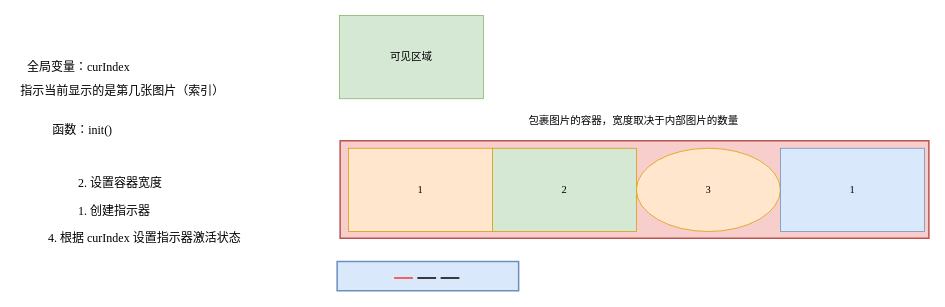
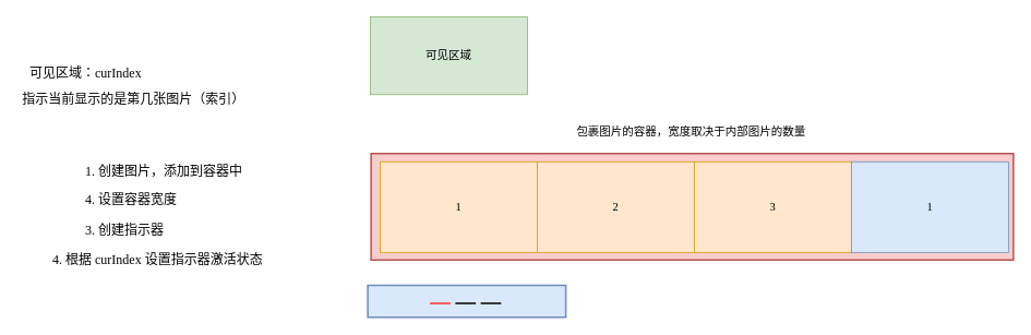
  <mxCell id="0" />
  <mxCell id="1" parent="0" />
  <mxCell id="2" value="包裹图片的容器，宽度取决于内部图片的数量" style="text;html=1;align=center;verticalAlign=middle;resizable=0;points=[];autosize=1;strokeColor=none;fontFamily=Roboto Mono;fontSize=14;" parent="1" vertex="1"><mxGeometry x="699" y="150" width="290" height="21" as="geometry" /></mxCell>
- <mxCell id="3" value="函数：init()" style="text;html=1;align=center;verticalAlign=middle;resizable=0;points=[];autosize=1;strokeColor=none;fontFamily=Roboto Mono;fontSize=16;" parent="1" vertex="1"><mxGeometry x="51" y="161" width="116" height="23" as="geometry" /></mxCell>
- <mxCell id="5" value="2. 设置容器宽度" style="text;html=1;align=left;verticalAlign=middle;resizable=0;points=[];autosize=1;strokeColor=none;fontFamily=Roboto Mono;fontSize=16;" parent="1" vertex="1"><mxGeometry x="102" y="231" width="135" height="23" as="geometry" /></mxCell>
- <mxCell id="6" value="1. 创建指示器" style="text;html=1;align=left;verticalAlign=middle;resizable=0;points=[];autosize=1;strokeColor=none;fontFamily=Roboto Mono;fontSize=16;" parent="1" vertex="1"><mxGeometry x="102" y="268" width="119" height="23" as="geometry" /></mxCell>
- <mxCell id="7" value="可见区域" style="rounded=0;whiteSpace=wrap;html=1;fillColor=#d5e8d4;strokeColor=#82b366;fontFamily=Roboto Mono;fontSize=14;verticalAlign=middle;" parent="1" vertex="1"><mxGeometry x="452" y="20" width="192" height="111" as="geometry" /></mxCell>
- <mxCell id="8" value="全局变量：curIndex" style="text;html=1;align=center;verticalAlign=middle;resizable=0;points=[];autosize=1;strokeColor=none;fontSize=16;labelBackgroundColor=none;fontFamily=Roboto Mono;" parent="1" vertex="1"><mxGeometry x="20" y="77" width="167" height="23" as="geometry" /></mxCell>
+ <mxCell id="4" value="1. 创建图片，添加到容器中" style="text;html=1;align=left;verticalAlign=middle;resizable=0;points=[];autosize=1;strokeColor=none;fontFamily=Roboto Mono;fontSize=16;" parent="1" vertex="1"><mxGeometry x="102" y="196" width="215" height="23" as="geometry" /></mxCell>
+ <mxCell id="5" value="4. 设置容器宽度" style="text;html=1;align=left;verticalAlign=middle;resizable=0;points=[];autosize=1;strokeColor=none;fontFamily=Roboto Mono;fontSize=16;" parent="1" vertex="1"><mxGeometry x="102" y="231" width="135" height="23" as="geometry" /></mxCell>
+ <mxCell id="6" value="3. 创建指示器" style="text;html=1;align=left;verticalAlign=middle;resizable=0;points=[];autosize=1;strokeColor=none;fontFamily=Roboto Mono;fontSize=16;" parent="1" vertex="1"><mxGeometry x="102" y="268" width="119" height="23" as="geometry" /></mxCell>
+ <mxCell id="7" value="可见区域" style="rounded=0;whiteSpace=wrap;html=1;fillColor=#d5e8d4;strokeColor=#82b366;fontFamily=Roboto Mono;fontSize=14;verticalAlign=middle;" parent="1" vertex="1"><mxGeometry x="452" y="20" width="192" height="95" as="geometry" /></mxCell>
+ <mxCell id="8" value="可见区域：curIndex" style="text;html=1;align=center;verticalAlign=middle;resizable=0;points=[];autosize=1;strokeColor=none;fontSize=16;labelBackgroundColor=none;fontFamily=Roboto Mono;" parent="1" vertex="1"><mxGeometry x="20" y="77" width="167" height="23" as="geometry" /></mxCell>
  <mxCell id="9" value="指示当前显示的是第几张图片（索引）" style="text;html=1;align=left;verticalAlign=middle;resizable=0;points=[];autosize=1;strokeColor=none;fontSize=16;fontFamily=Roboto Mono;fontColor=#000000;" parent="1" vertex="1"><mxGeometry x="25" y="108" width="282" height="23" as="geometry" /></mxCell>
  <mxCell id="10" value="" style="rounded=0;whiteSpace=wrap;html=1;fontFamily=Roboto Mono;fontSize=14;strokeColor=#6c8ebf;strokeWidth=2;fillColor=#dae8fc;verticalAlign=middle;" parent="1" vertex="1"><mxGeometry x="449" y="348" width="242" height="39" as="geometry" /></mxCell>
  <mxCell id="11" value="" style="endArrow=none;html=1;fontFamily=Roboto Mono;fontSize=14;strokeWidth=2;verticalAlign=top;strokeColor=#FF3333;" parent="1" edge="1"><mxGeometry width="50" height="50" relative="1" as="geometry"><mxPoint x="525" y="370" as="sourcePoint" /><mxPoint x="550" y="370" as="targetPoint" /></mxGeometry></mxCell>
  <mxCell id="12" value="" style="endArrow=none;html=1;fontFamily=Roboto Mono;fontSize=14;strokeWidth=2;verticalAlign=top;" parent="1" edge="1"><mxGeometry width="50" height="50" relative="1" as="geometry"><mxPoint x="556" y="370" as="sourcePoint" /><mxPoint x="581" y="370" as="targetPoint" /></mxGeometry></mxCell>
  <mxCell id="13" value="" style="endArrow=none;html=1;fontFamily=Roboto Mono;fontSize=14;strokeWidth=2;verticalAlign=top;fillColor=#f8cecc;" parent="1" edge="1"><mxGeometry width="50" height="50" relative="1" as="geometry"><mxPoint x="587" y="370" as="sourcePoint" /><mxPoint x="612" y="370" as="targetPoint" /></mxGeometry></mxCell>
  <mxCell id="14" value="4. 根据 curIndex 设置指示器激活状态" style="text;html=1;align=left;verticalAlign=middle;resizable=0;points=[];autosize=1;strokeColor=none;fontFamily=Roboto Mono;fontSize=16;" parent="1" vertex="1"><mxGeometry x="62" y="305" width="311" height="23" as="geometry" /></mxCell>
  <mxCell id="15" value="" style="rounded=0;whiteSpace=wrap;html=1;fontFamily=Roboto Mono;fontSize=14;strokeColor=#b85450;strokeWidth=2;fillColor=#f8cecc;verticalAlign=top;" parent="1" vertex="1"><mxGeometry x="453" y="187" width="785" height="130" as="geometry" /></mxCell>
  <mxCell id="16" value="1" style="rounded=0;whiteSpace=wrap;html=1;fillColor=#ffe6cc;strokeColor=#d79b00;fontFamily=Roboto Mono;fontSize=14;verticalAlign=middle;" parent="1" vertex="1"><mxGeometry x="464" y="197" width="192" height="111" as="geometry" /></mxCell>
- <mxCell id="17" value="2" style="rounded=0;whiteSpace=wrap;html=1;fillColor=#d5e8d4;strokeColor=#d79b00;fontFamily=Roboto Mono;fontSize=14;verticalAlign=middle;" parent="1" vertex="1"><mxGeometry x="656" y="197" width="192" height="111" as="geometry" /></mxCell>
- <mxCell id="18" value="&lt;span&gt;3&lt;/span&gt;" style="ellipse;whiteSpace=wrap;html=1;fillColor=#ffe6cc;strokeColor=#d79b00;fontFamily=Roboto Mono;fontSize=14;verticalAlign=middle;" parent="1" vertex="1"><mxGeometry x="848" y="197" width="192" height="111" as="geometry" /></mxCell>
+ <mxCell id="17" value="2" style="rounded=0;whiteSpace=wrap;html=1;fillColor=#ffe6cc;strokeColor=#d79b00;fontFamily=Roboto Mono;fontSize=14;verticalAlign=middle;" parent="1" vertex="1"><mxGeometry x="656" y="197" width="192" height="111" as="geometry" /></mxCell>
+ <mxCell id="18" value="&lt;span&gt;3&lt;/span&gt;" style="rounded=0;whiteSpace=wrap;html=1;fillColor=#ffe6cc;strokeColor=#d79b00;fontFamily=Roboto Mono;fontSize=14;verticalAlign=middle;" parent="1" vertex="1"><mxGeometry x="848" y="197" width="192" height="111" as="geometry" /></mxCell>
  <mxCell id="19" value="&lt;span&gt;1&lt;/span&gt;" style="rounded=0;whiteSpace=wrap;html=1;fillColor=#dae8fc;strokeColor=#6c8ebf;fontFamily=Roboto Mono;fontSize=14;verticalAlign=middle;" parent="1" vertex="1"><mxGeometry x="1040" y="197" width="192" height="111" as="geometry" /></mxCell>
